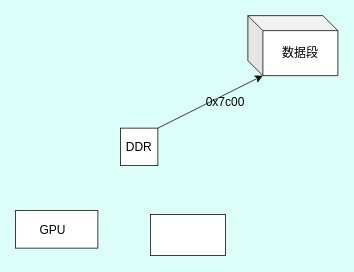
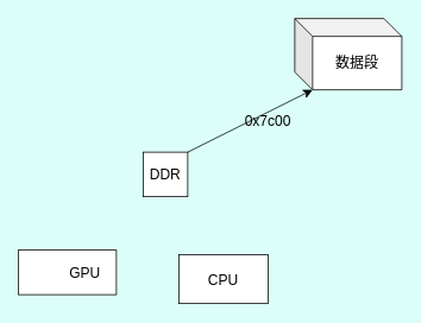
  <mxCell id="0" />
  <mxCell id="1" parent="0" />
  <mxCell id="2" value="" style="rounded=0;whiteSpace=wrap;html=1;fontSize=16;" vertex="1" parent="1"><mxGeometry x="20" y="280" width="110" height="50" as="geometry" /></mxCell>
- <mxCell id="3" value="GPU" style="text;strokeColor=none;fillColor=none;html=1;align=center;verticalAlign=middle;whiteSpace=wrap;rounded=0;fontSize=16;" vertex="1" parent="1"><mxGeometry x="40" y="290" width="60" height="30" as="geometry" /></mxCell>
+ <mxCell id="3" value="GPU" style="text;strokeColor=none;fillColor=none;html=1;align=center;verticalAlign=middle;whiteSpace=wrap;rounded=0;fontSize=16;" vertex="1" parent="1"><mxGeometry x="65" y="290" width="60" height="30" as="geometry" /></mxCell>
  <mxCell id="4" value="" style="rounded=0;whiteSpace=wrap;html=1;fontSize=16;" vertex="1" parent="1"><mxGeometry x="200" y="285" width="100" height="55" as="geometry" /></mxCell>
+ <mxCell id="5" value="CPU" style="text;html=1;strokeColor=none;fillColor=none;align=center;verticalAlign=middle;whiteSpace=wrap;rounded=0;fontSize=16;" vertex="1" parent="1"><mxGeometry x="210" y="297.5" width="80" height="32.5" as="geometry" /></mxCell>
  <mxCell id="6" value="" style="whiteSpace=wrap;html=1;aspect=fixed;fontSize=16;" vertex="1" parent="1"><mxGeometry x="160" y="170" width="50" height="50" as="geometry" /></mxCell>
  <mxCell id="7" value="DDR" style="text;html=1;strokeColor=none;fillColor=none;align=center;verticalAlign=middle;whiteSpace=wrap;rounded=0;fontSize=16;" vertex="1" parent="1"><mxGeometry x="155" y="180" width="60" height="30" as="geometry" /></mxCell>
  <mxCell id="8" value="" style="endArrow=classic;html=1;rounded=0;fontSize=12;startSize=8;endSize=8;curved=1;exitX=1;exitY=0;exitDx=0;exitDy=0;" edge="1" parent="1" source="6"><mxGeometry width="50" height="50" relative="1" as="geometry"><mxPoint x="230" y="160" as="sourcePoint" /><mxPoint x="350" y="100" as="targetPoint" /><Array as="points"><mxPoint x="270" y="140" /></Array></mxGeometry></mxCell>
  <mxCell id="9" value="" style="shape=cube;whiteSpace=wrap;html=1;boundedLbl=1;backgroundOutline=1;darkOpacity=0.05;darkOpacity2=0.1;fontSize=16;" vertex="1" parent="1"><mxGeometry x="330" y="20" width="120" height="80" as="geometry" /></mxCell>
  <mxCell id="10" value="0x7c00" style="text;html=1;strokeColor=none;fillColor=none;align=center;verticalAlign=middle;whiteSpace=wrap;rounded=0;fontSize=16;" vertex="1" parent="1"><mxGeometry x="265" y="110" width="70" height="50" as="geometry" /></mxCell>
  <mxCell id="11" value="数据段" style="text;html=1;strokeColor=none;fillColor=none;align=center;verticalAlign=middle;whiteSpace=wrap;rounded=0;fontSize=16;" vertex="1" parent="1"><mxGeometry x="360" y="50" width="80" height="40" as="geometry" /></mxCell>
